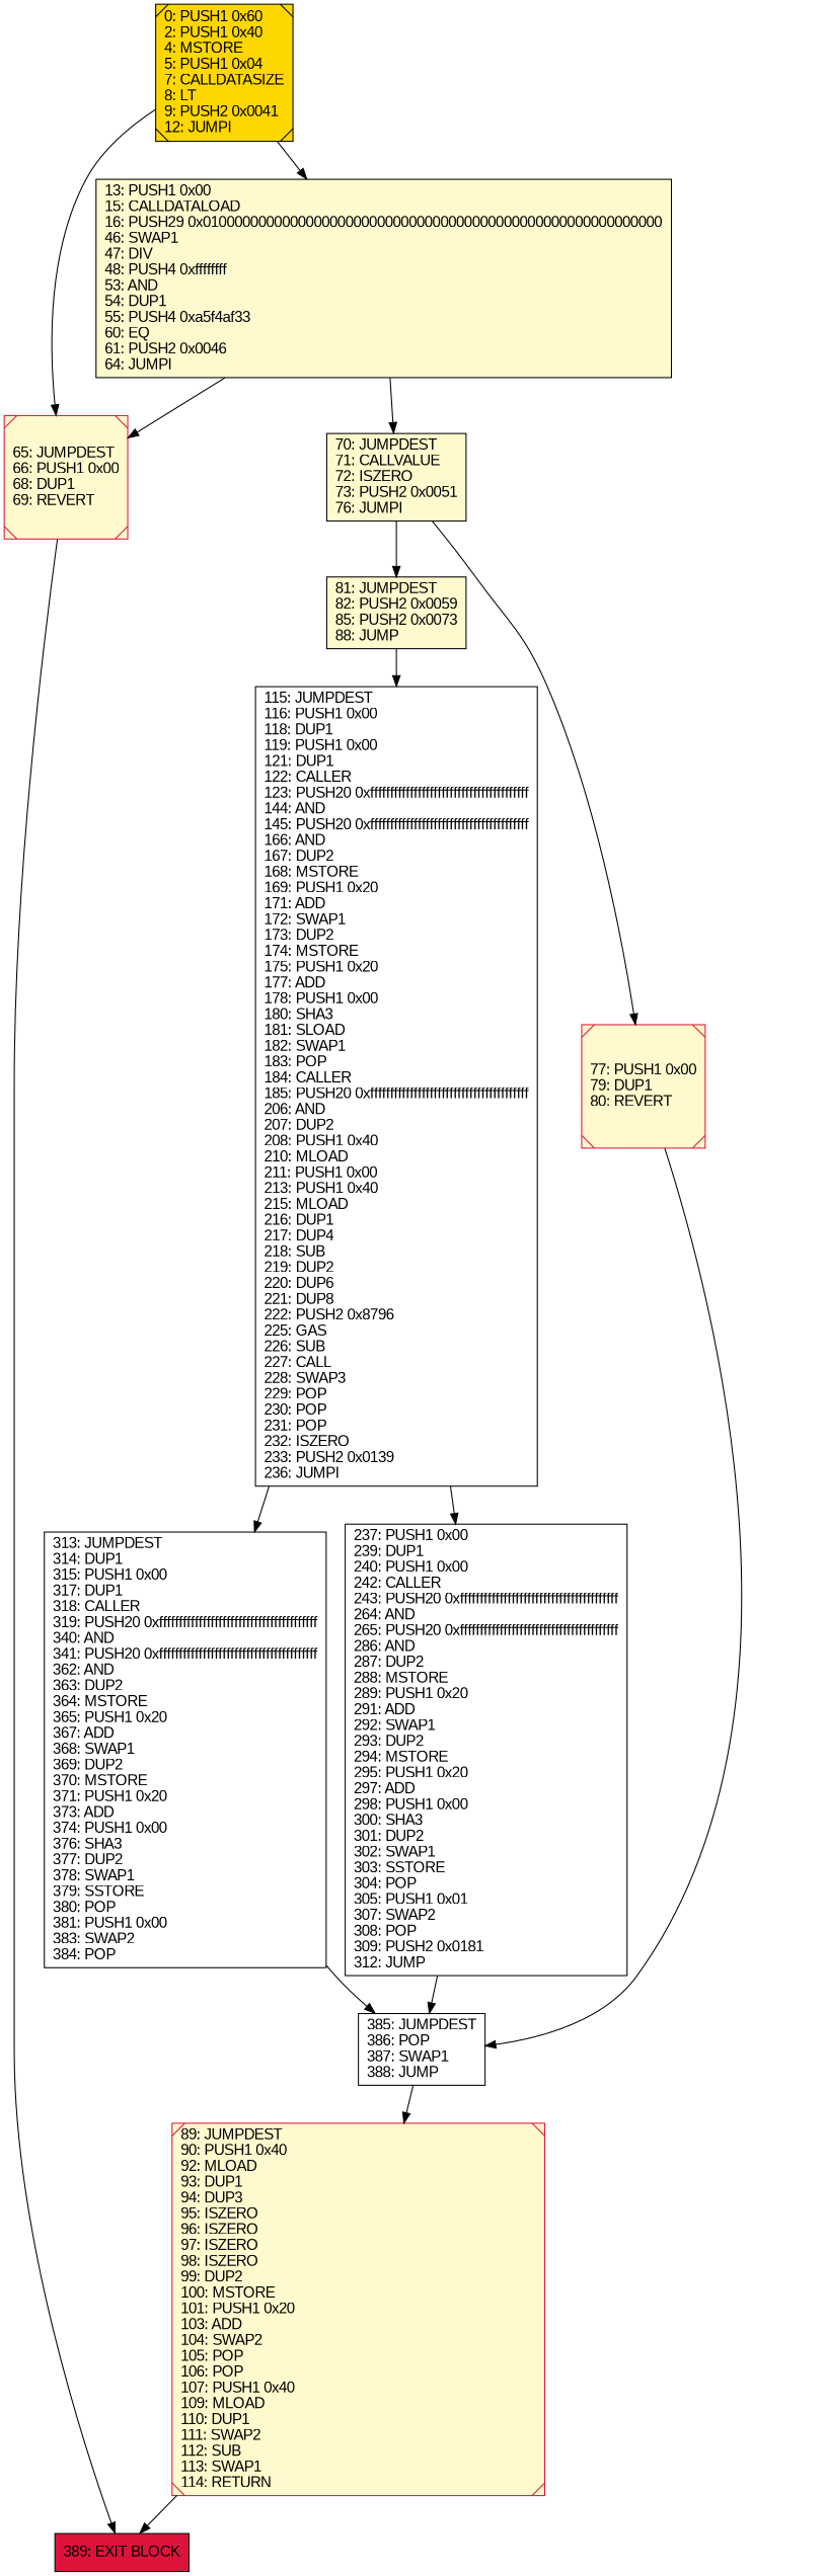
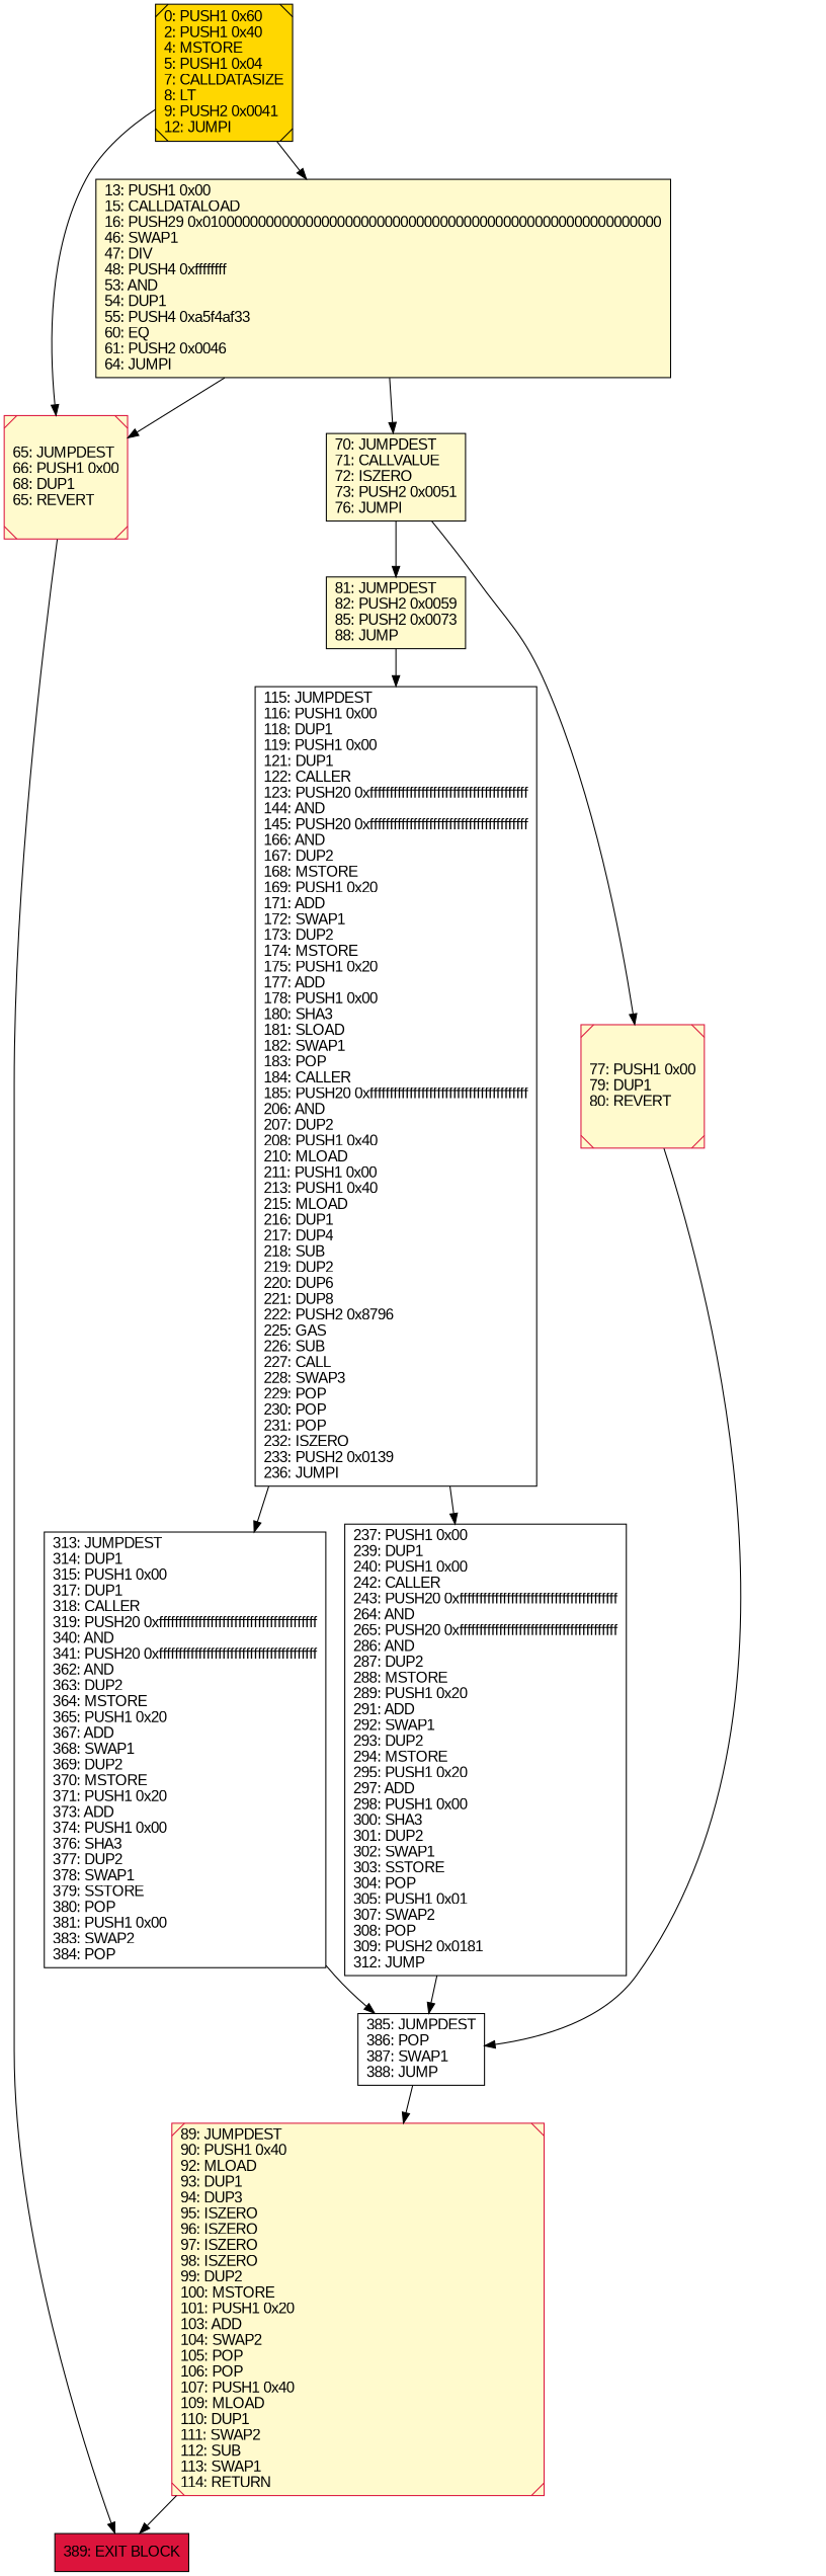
  digraph {
    rankdir=UD
    node [color=black fillcolor=lemonchiffon fontcolor=black fontname=arial shape=box style=filled]
    n1 [fillcolor=white label="115: JUMPDEST\l116: PUSH1 0x00\l118: DUP1\l119: PUSH1 0x00\l121: DUP1\l122: CALLER\l123: PUSH20 0xffffffffffffffffffffffffffffffffffffffff\l144: AND\l145: PUSH20 0xffffffffffffffffffffffffffffffffffffffff\l166: AND\l167: DUP2\l168: MSTORE\l169: PUSH1 0x20\l171: ADD\l172: SWAP1\l173: DUP2\l174: MSTORE\l175: PUSH1 0x20\l177: ADD\l178: PUSH1 0x00\l180: SHA3\l181: SLOAD\l182: SWAP1\l183: POP\l184: CALLER\l185: PUSH20 0xffffffffffffffffffffffffffffffffffffffff\l206: AND\l207: DUP2\l208: PUSH1 0x40\l210: MLOAD\l211: PUSH1 0x00\l213: PUSH1 0x40\l215: MLOAD\l216: DUP1\l217: DUP4\l218: SUB\l219: DUP2\l220: DUP6\l221: DUP8\l222: PUSH2 0x8796\l225: GAS\l226: SUB\l227: CALL\l228: SWAP3\l229: POP\l230: POP\l231: POP\l232: ISZERO\l233: PUSH2 0x0139\l236: JUMPI\l"]
    n2 [fillcolor=white label="313: JUMPDEST\l314: DUP1\l315: PUSH1 0x00\l317: DUP1\l318: CALLER\l319: PUSH20 0xffffffffffffffffffffffffffffffffffffffff\l340: AND\l341: PUSH20 0xffffffffffffffffffffffffffffffffffffffff\l362: AND\l363: DUP2\l364: MSTORE\l365: PUSH1 0x20\l367: ADD\l368: SWAP1\l369: DUP2\l370: MSTORE\l371: PUSH1 0x20\l373: ADD\l374: PUSH1 0x00\l376: SHA3\l377: DUP2\l378: SWAP1\l379: SSTORE\l380: POP\l381: PUSH1 0x00\l383: SWAP2\l384: POP\l"]
    n3 [fillcolor=white label="237: PUSH1 0x00\l239: DUP1\l240: PUSH1 0x00\l242: CALLER\l243: PUSH20 0xffffffffffffffffffffffffffffffffffffffff\l264: AND\l265: PUSH20 0xffffffffffffffffffffffffffffffffffffffff\l286: AND\l287: DUP2\l288: MSTORE\l289: PUSH1 0x20\l291: ADD\l292: SWAP1\l293: DUP2\l294: MSTORE\l295: PUSH1 0x20\l297: ADD\l298: PUSH1 0x00\l300: SHA3\l301: DUP2\l302: SWAP1\l303: SSTORE\l304: POP\l305: PUSH1 0x01\l307: SWAP2\l308: POP\l309: PUSH2 0x0181\l312: JUMP\l"]
    n4 [fillcolor=white label="385: JUMPDEST\l386: POP\l387: SWAP1\l388: JUMP\l"]
    n5 [color=crimson label="89: JUMPDEST\l90: PUSH1 0x40\l92: MLOAD\l93: DUP1\l94: DUP3\l95: ISZERO\l96: ISZERO\l97: ISZERO\l98: ISZERO\l99: DUP2\l100: MSTORE\l101: PUSH1 0x20\l103: ADD\l104: SWAP2\l105: POP\l106: POP\l107: PUSH1 0x40\l109: MLOAD\l110: DUP1\l111: SWAP2\l112: SUB\l113: SWAP1\l114: RETURN\l" shape=Msquare]
    n6 [fillcolor=crimson label="389: EXIT BLOCK\l"]
    n7 [label="81: JUMPDEST\l82: PUSH2 0x0059\l85: PUSH2 0x0073\l88: JUMP\l"]
-   n8 [color=crimson label="65: JUMPDEST\l66: PUSH1 0x00\l68: DUP1\l69: REVERT\l" shape=Msquare]
+   n8 [color=crimson label="65: JUMPDEST\l66: PUSH1 0x00\l68: DUP1\l65: REVERT\l" shape=Msquare]
    n9 [fillcolor=gold label="0: PUSH1 0x60\l2: PUSH1 0x40\l4: MSTORE\l5: PUSH1 0x04\l7: CALLDATASIZE\l8: LT\l9: PUSH2 0x0041\l12: JUMPI\l" shape=Msquare]
    n10 [label="13: PUSH1 0x00\l15: CALLDATALOAD\l16: PUSH29 0x0100000000000000000000000000000000000000000000000000000000\l46: SWAP1\l47: DIV\l48: PUSH4 0xffffffff\l53: AND\l54: DUP1\l55: PUSH4 0xa5f4af33\l60: EQ\l61: PUSH2 0x0046\l64: JUMPI\l"]
    n11 [label="70: JUMPDEST\l71: CALLVALUE\l72: ISZERO\l73: PUSH2 0x0051\l76: JUMPI\l"]
    n12 [color=crimson label="77: PUSH1 0x00\l79: DUP1\l80: REVERT\l" shape=Msquare]
    n1 -> n2
    n1 -> n3
    n2 -> n4
    n3 -> n4
    n4 -> n5
    n5 -> n6
    n7 -> n1
    n8 -> n6
    n9 -> n8
    n9 -> n10
    n10 -> n8
    n10 -> n11
    n11 -> n7
    n11 -> n12
    n12 -> n4
  }
